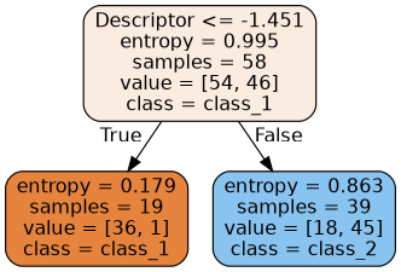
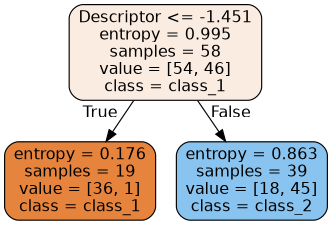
  digraph {
    node [color=black fontname=helvetica shape=box style="filled, rounded"]
    edge [fontname=helvetica labeldistance=2.5]
    n1 [fillcolor="#fbece2" label="Descriptor <= -1.451\nentropy = 0.995\nsamples = 58\nvalue = [54, 46]\nclass = class_1"]
-   n2 [fillcolor="#e6843e" label="entropy = 0.179\nsamples = 19\nvalue = [36, 1]\nclass = class_1"]
+   n2 [fillcolor="#e6843e" label="entropy = 0.176\nsamples = 19\nvalue = [36, 1]\nclass = class_1"]
    n3 [fillcolor="#88c4ef" label="entropy = 0.863\nsamples = 39\nvalue = [18, 45]\nclass = class_2"]
    n1 -> n2 [headlabel=True labelangle=45]
    n1 -> n3 [headlabel=False labelangle=-45]
  }
